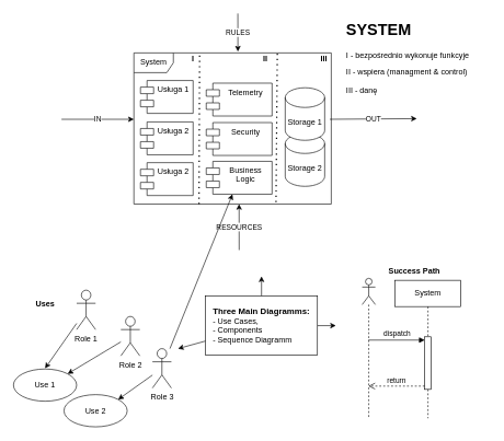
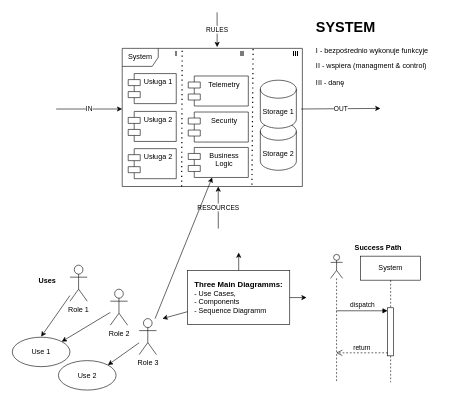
  <mxCell id="0" />
  <mxCell id="1" parent="0" />
  <mxCell id="2" value="IN" style="endArrow=classic;html=1;rounded=0;entryX=0;entryY=0.5;entryDx=0;entryDy=0;" parent="1" edge="1"><mxGeometry width="50" height="50" relative="1" as="geometry"><mxPoint x="93" y="181" as="sourcePoint" /><mxPoint x="203" y="181" as="targetPoint" /></mxGeometry></mxCell>
  <mxCell id="3" value="Usługa 1" style="shape=module;align=left;spacingLeft=20;align=center;verticalAlign=top;whiteSpace=wrap;html=1;" parent="1" vertex="1"><mxGeometry x="213" y="122" width="80" height="50" as="geometry" /></mxCell>
  <mxCell id="4" value="Usługa 2" style="shape=module;align=left;spacingLeft=20;align=center;verticalAlign=top;whiteSpace=wrap;html=1;" parent="1" vertex="1"><mxGeometry x="213" y="185" width="80" height="50" as="geometry" /></mxCell>
  <mxCell id="5" value="System" style="shape=umlFrame;whiteSpace=wrap;html=1;pointerEvents=0;" parent="1" vertex="1"><mxGeometry x="203" y="80" width="300" height="230" as="geometry" /></mxCell>
  <mxCell id="6" value="Storage 2" style="shape=cylinder3;whiteSpace=wrap;html=1;boundedLbl=1;backgroundOutline=1;size=15;" parent="1" vertex="1"><mxGeometry x="433" y="203" width="60" height="80" as="geometry" /></mxCell>
  <mxCell id="7" value="Telemetry" style="shape=module;align=left;spacingLeft=20;align=center;verticalAlign=top;whiteSpace=wrap;html=1;" parent="1" vertex="1"><mxGeometry x="313" y="126" width="100" height="50" as="geometry" /></mxCell>
  <mxCell id="8" value="Security" style="shape=module;align=left;spacingLeft=20;align=center;verticalAlign=top;whiteSpace=wrap;html=1;" parent="1" vertex="1"><mxGeometry x="313" y="186" width="100" height="50" as="geometry" /></mxCell>
  <mxCell id="9" value="Storage 1" style="shape=cylinder3;whiteSpace=wrap;html=1;boundedLbl=1;backgroundOutline=1;size=15;" parent="1" vertex="1"><mxGeometry x="433" y="133" width="60" height="80" as="geometry" /></mxCell>
  <mxCell id="10" value="" style="endArrow=none;dashed=1;html=1;dashPattern=1 3;strokeWidth=2;rounded=0;exitX=0.33;exitY=1;exitDx=0;exitDy=0;exitPerimeter=0;entryX=0.333;entryY=0.005;entryDx=0;entryDy=0;entryPerimeter=0;" parent="1" source="5" target="5" edge="1"><mxGeometry width="50" height="50" relative="1" as="geometry"><mxPoint x="363" y="320" as="sourcePoint" /><mxPoint x="413" y="270" as="targetPoint" /></mxGeometry></mxCell>
  <mxCell id="11" value="" style="endArrow=none;dashed=1;html=1;dashPattern=1 3;strokeWidth=2;rounded=0;exitX=0.72;exitY=0.987;exitDx=0;exitDy=0;exitPerimeter=0;entryX=0.333;entryY=0.005;entryDx=0;entryDy=0;entryPerimeter=0;" parent="1" source="5" edge="1"><mxGeometry width="50" height="50" relative="1" as="geometry"><mxPoint x="420" y="280" as="sourcePoint" /><mxPoint x="421" y="81" as="targetPoint" /></mxGeometry></mxCell>
  <mxCell id="12" value="OUT" style="endArrow=classic;html=1;rounded=0;exitX=0.993;exitY=0.439;exitDx=0;exitDy=0;exitPerimeter=0;" parent="1" source="5" edge="1"><mxGeometry width="50" height="50" relative="1" as="geometry"><mxPoint x="103" y="189" as="sourcePoint" /><mxPoint x="633" y="180" as="targetPoint" /></mxGeometry></mxCell>
  <mxCell id="13" value="RULES" style="endArrow=classic;html=1;rounded=0;entryX=0.527;entryY=-0.009;entryDx=0;entryDy=0;entryPerimeter=0;" parent="1" target="5" edge="1"><mxGeometry width="50" height="50" relative="1" as="geometry"><mxPoint x="361" y="20" as="sourcePoint" /><mxPoint x="413" y="270" as="targetPoint" /></mxGeometry></mxCell>
  <mxCell id="14" value="RESOURCES" style="endArrow=classic;html=1;rounded=0;entryX=0.633;entryY=1;entryDx=0;entryDy=0;entryPerimeter=0;" parent="1" edge="1"><mxGeometry width="50" height="50" relative="1" as="geometry"><mxPoint x="363" y="380" as="sourcePoint" /><mxPoint x="362.9" y="310" as="targetPoint" /></mxGeometry></mxCell>
  <mxCell id="15" value="Usługa 2" style="shape=module;align=left;spacingLeft=20;align=center;verticalAlign=top;whiteSpace=wrap;html=1;" parent="1" vertex="1"><mxGeometry x="213" y="247" width="80" height="50" as="geometry" /></mxCell>
  <mxCell id="16" value="I" style="text;html=1;align=center;verticalAlign=middle;whiteSpace=wrap;rounded=0;fontStyle=1" parent="1" vertex="1"><mxGeometry x="283" y="80" width="20" height="20" as="geometry" /></mxCell>
  <mxCell id="17" value="II" style="text;html=1;align=center;verticalAlign=middle;whiteSpace=wrap;rounded=0;fontStyle=1" parent="1" vertex="1"><mxGeometry x="393" y="80" width="20" height="20" as="geometry" /></mxCell>
  <mxCell id="18" value="III" style="text;html=1;align=center;verticalAlign=middle;whiteSpace=wrap;rounded=0;fontStyle=1" parent="1" vertex="1"><mxGeometry x="482" y="80" width="20" height="20" as="geometry" /></mxCell>
  <mxCell id="19" value="&lt;h1 style=&quot;margin-top: 0px;&quot;&gt;SYSTEM&lt;/h1&gt;&lt;p&gt;I - bezpośrednio wykonuje funkcyje&lt;/p&gt;&lt;p&gt;II - wspiera (managment &amp;amp; control)&lt;/p&gt;&lt;p&gt;III - danę&lt;/p&gt;" style="text;html=1;whiteSpace=wrap;overflow=hidden;rounded=0;" parent="1" vertex="1"><mxGeometry x="524" y="25" width="220" height="120" as="geometry" /></mxCell>
  <mxCell id="20" value="Business&lt;div&gt;Logic&lt;/div&gt;" style="shape=module;align=left;spacingLeft=20;align=center;verticalAlign=top;whiteSpace=wrap;html=1;" parent="1" vertex="1"><mxGeometry x="313" y="245" width="100" height="50" as="geometry" /></mxCell>
  <mxCell id="21" value="" style="group" parent="1" vertex="1" connectable="0"><mxGeometry x="550" y="400" width="150" height="236" as="geometry" /></mxCell>
  <mxCell id="22" value="" style="shape=umlLifeline;perimeter=lifelinePerimeter;whiteSpace=wrap;html=1;container=1;dropTarget=0;collapsible=0;recursiveResize=0;outlineConnect=0;portConstraint=eastwest;newEdgeStyle={&quot;curved&quot;:0,&quot;rounded&quot;:0};participant=umlActor;" parent="21" vertex="1"><mxGeometry y="23" width="20" height="213" as="geometry" /></mxCell>
  <mxCell id="23" value="System" style="shape=umlLifeline;perimeter=lifelinePerimeter;whiteSpace=wrap;html=1;container=1;dropTarget=0;collapsible=0;recursiveResize=0;outlineConnect=0;portConstraint=eastwest;newEdgeStyle={&quot;curved&quot;:0,&quot;rounded&quot;:0};" parent="21" vertex="1"><mxGeometry x="50" y="26" width="100" height="210" as="geometry" /></mxCell>
  <mxCell id="24" value="" style="html=1;points=[[0,0,0,0,5],[0,1,0,0,-5],[1,0,0,0,5],[1,1,0,0,-5]];perimeter=orthogonalPerimeter;outlineConnect=0;targetShapes=umlLifeline;portConstraint=eastwest;newEdgeStyle={&quot;curved&quot;:0,&quot;rounded&quot;:0};" parent="23" vertex="1"><mxGeometry x="45" y="86" width="10" height="80" as="geometry" /></mxCell>
  <mxCell id="25" value="dispatch" style="html=1;verticalAlign=bottom;endArrow=block;curved=0;rounded=0;entryX=0;entryY=0;entryDx=0;entryDy=5;" parent="21" target="24" edge="1"><mxGeometry relative="1" as="geometry"><mxPoint x="9.5" y="117" as="sourcePoint" /></mxGeometry></mxCell>
  <mxCell id="26" value="return" style="html=1;verticalAlign=bottom;endArrow=open;dashed=1;endSize=8;curved=0;rounded=0;exitX=0;exitY=1;exitDx=0;exitDy=-5;" parent="21" source="24" edge="1"><mxGeometry relative="1" as="geometry"><mxPoint x="9.5" y="187" as="targetPoint" /></mxGeometry></mxCell>
  <mxCell id="27" value="Success Path" style="text;align=center;fontStyle=1;verticalAlign=middle;spacingLeft=3;spacingRight=3;strokeColor=none;rotatable=0;points=[[0,0.5],[1,0.5]];portConstraint=eastwest;html=1;" parent="21" vertex="1"><mxGeometry x="39" y="-1" width="80" height="26" as="geometry" /></mxCell>
  <mxCell id="28" value="" style="group" parent="1" vertex="1" connectable="0"><mxGeometry x="20" y="441" width="240" height="208" as="geometry" /></mxCell>
  <mxCell id="29" value="Role 1&lt;div&gt;&lt;br&gt;&lt;/div&gt;" style="shape=umlActor;verticalLabelPosition=bottom;verticalAlign=top;html=1;" parent="28" vertex="1"><mxGeometry x="96" width="28.8" height="60" as="geometry" /></mxCell>
  <mxCell id="30" value="Role 2" style="shape=umlActor;verticalLabelPosition=bottom;verticalAlign=top;html=1;" parent="28" vertex="1"><mxGeometry x="163.2" y="40" width="28.8" height="60" as="geometry" /></mxCell>
  <mxCell id="31" value="Role 3" style="shape=umlActor;verticalLabelPosition=bottom;verticalAlign=top;html=1;" parent="28" vertex="1"><mxGeometry x="211.2" y="89" width="28.8" height="60" as="geometry" /></mxCell>
  <mxCell id="32" value="Use 1" style="ellipse;whiteSpace=wrap;html=1;" parent="28" vertex="1"><mxGeometry y="120" width="96" height="49" as="geometry" /></mxCell>
  <mxCell id="33" value="Use 2" style="ellipse;whiteSpace=wrap;html=1;" parent="28" vertex="1"><mxGeometry x="76.8" y="159" width="96" height="49" as="geometry" /></mxCell>
  <mxCell id="34" value="" style="endArrow=classic;html=1;rounded=0;" parent="28" source="29" edge="1"><mxGeometry width="50" height="50" relative="1" as="geometry"><mxPoint x="240" y="139" as="sourcePoint" /><mxPoint x="48" y="119" as="targetPoint" /></mxGeometry></mxCell>
  <mxCell id="35" value="" style="endArrow=classic;html=1;rounded=0;entryX=1;entryY=0;entryDx=0;entryDy=0;" parent="28" source="30" target="32" edge="1"><mxGeometry width="50" height="50" relative="1" as="geometry"><mxPoint x="115.2" y="66" as="sourcePoint" /><mxPoint x="57.6" y="129" as="targetPoint" /></mxGeometry></mxCell>
  <mxCell id="36" value="" style="endArrow=classic;html=1;rounded=0;entryX=1;entryY=0;entryDx=0;entryDy=0;" parent="28" source="31" target="33" edge="1"><mxGeometry width="50" height="50" relative="1" as="geometry"><mxPoint x="153.6" y="91" as="sourcePoint" /><mxPoint x="92.16" y="137" as="targetPoint" /></mxGeometry></mxCell>
  <mxCell id="37" value="" style="endArrow=classic;html=1;rounded=0;" parent="28" source="31" target="20" edge="1"><mxGeometry width="50" height="50" relative="1" as="geometry"><mxPoint x="220.8" y="139" as="sourcePoint" /><mxPoint x="168.96" y="176" as="targetPoint" /></mxGeometry></mxCell>
- <mxCell id="38" value="Uses" style="text;align=center;fontStyle=1;verticalAlign=middle;spacingLeft=3;spacingRight=3;strokeColor=none;rotatable=0;points=[[0,0.5],[1,0.5]];portConstraint=eastwest;html=1;" parent="28" vertex="1"><mxGeometry x="9.2" y="9" width="76.8" height="26" as="geometry" /></mxCell>
+ <mxCell id="38" value="Uses" style="text;align=center;fontStyle=1;verticalAlign=middle;spacingLeft=3;spacingRight=3;strokeColor=none;rotatable=0;points=[[0,0.5],[1,0.5]];portConstraint=eastwest;html=1;" parent="28" vertex="1"><mxGeometry x="19.2" y="14" width="76.8" height="26" as="geometry" /></mxCell>
  <mxCell id="39" style="edgeStyle=none;html=1;" parent="1" source="42" edge="1"><mxGeometry relative="1" as="geometry"><mxPoint x="510" y="495" as="targetPoint" /></mxGeometry></mxCell>
  <mxCell id="40" style="edgeStyle=none;html=1;exitX=0.5;exitY=0;exitDx=0;exitDy=0;" parent="1" source="42" edge="1"><mxGeometry relative="1" as="geometry"><mxPoint x="397" y="420" as="targetPoint" /></mxGeometry></mxCell>
  <mxCell id="41" style="edgeStyle=none;html=1;" parent="1" source="42" edge="1"><mxGeometry relative="1" as="geometry"><mxPoint x="270" y="530" as="targetPoint" /></mxGeometry></mxCell>
  <mxCell id="42" value="&lt;b&gt;&lt;font style=&quot;font-size: 13px;&quot;&gt;Three Main Diagramms:&lt;/font&gt;&lt;/b&gt;&lt;div style=&quot;text-align: left;&quot;&gt;- Use Cases,&lt;/div&gt;&lt;div style=&quot;text-align: left;&quot;&gt;- Components&lt;/div&gt;&lt;div style=&quot;text-align: left;&quot;&gt;- Sequence Diagramm&lt;/div&gt;" style="rounded=0;whiteSpace=wrap;html=1;" parent="1" vertex="1"><mxGeometry x="312" y="450" width="170" height="90" as="geometry" /></mxCell>
